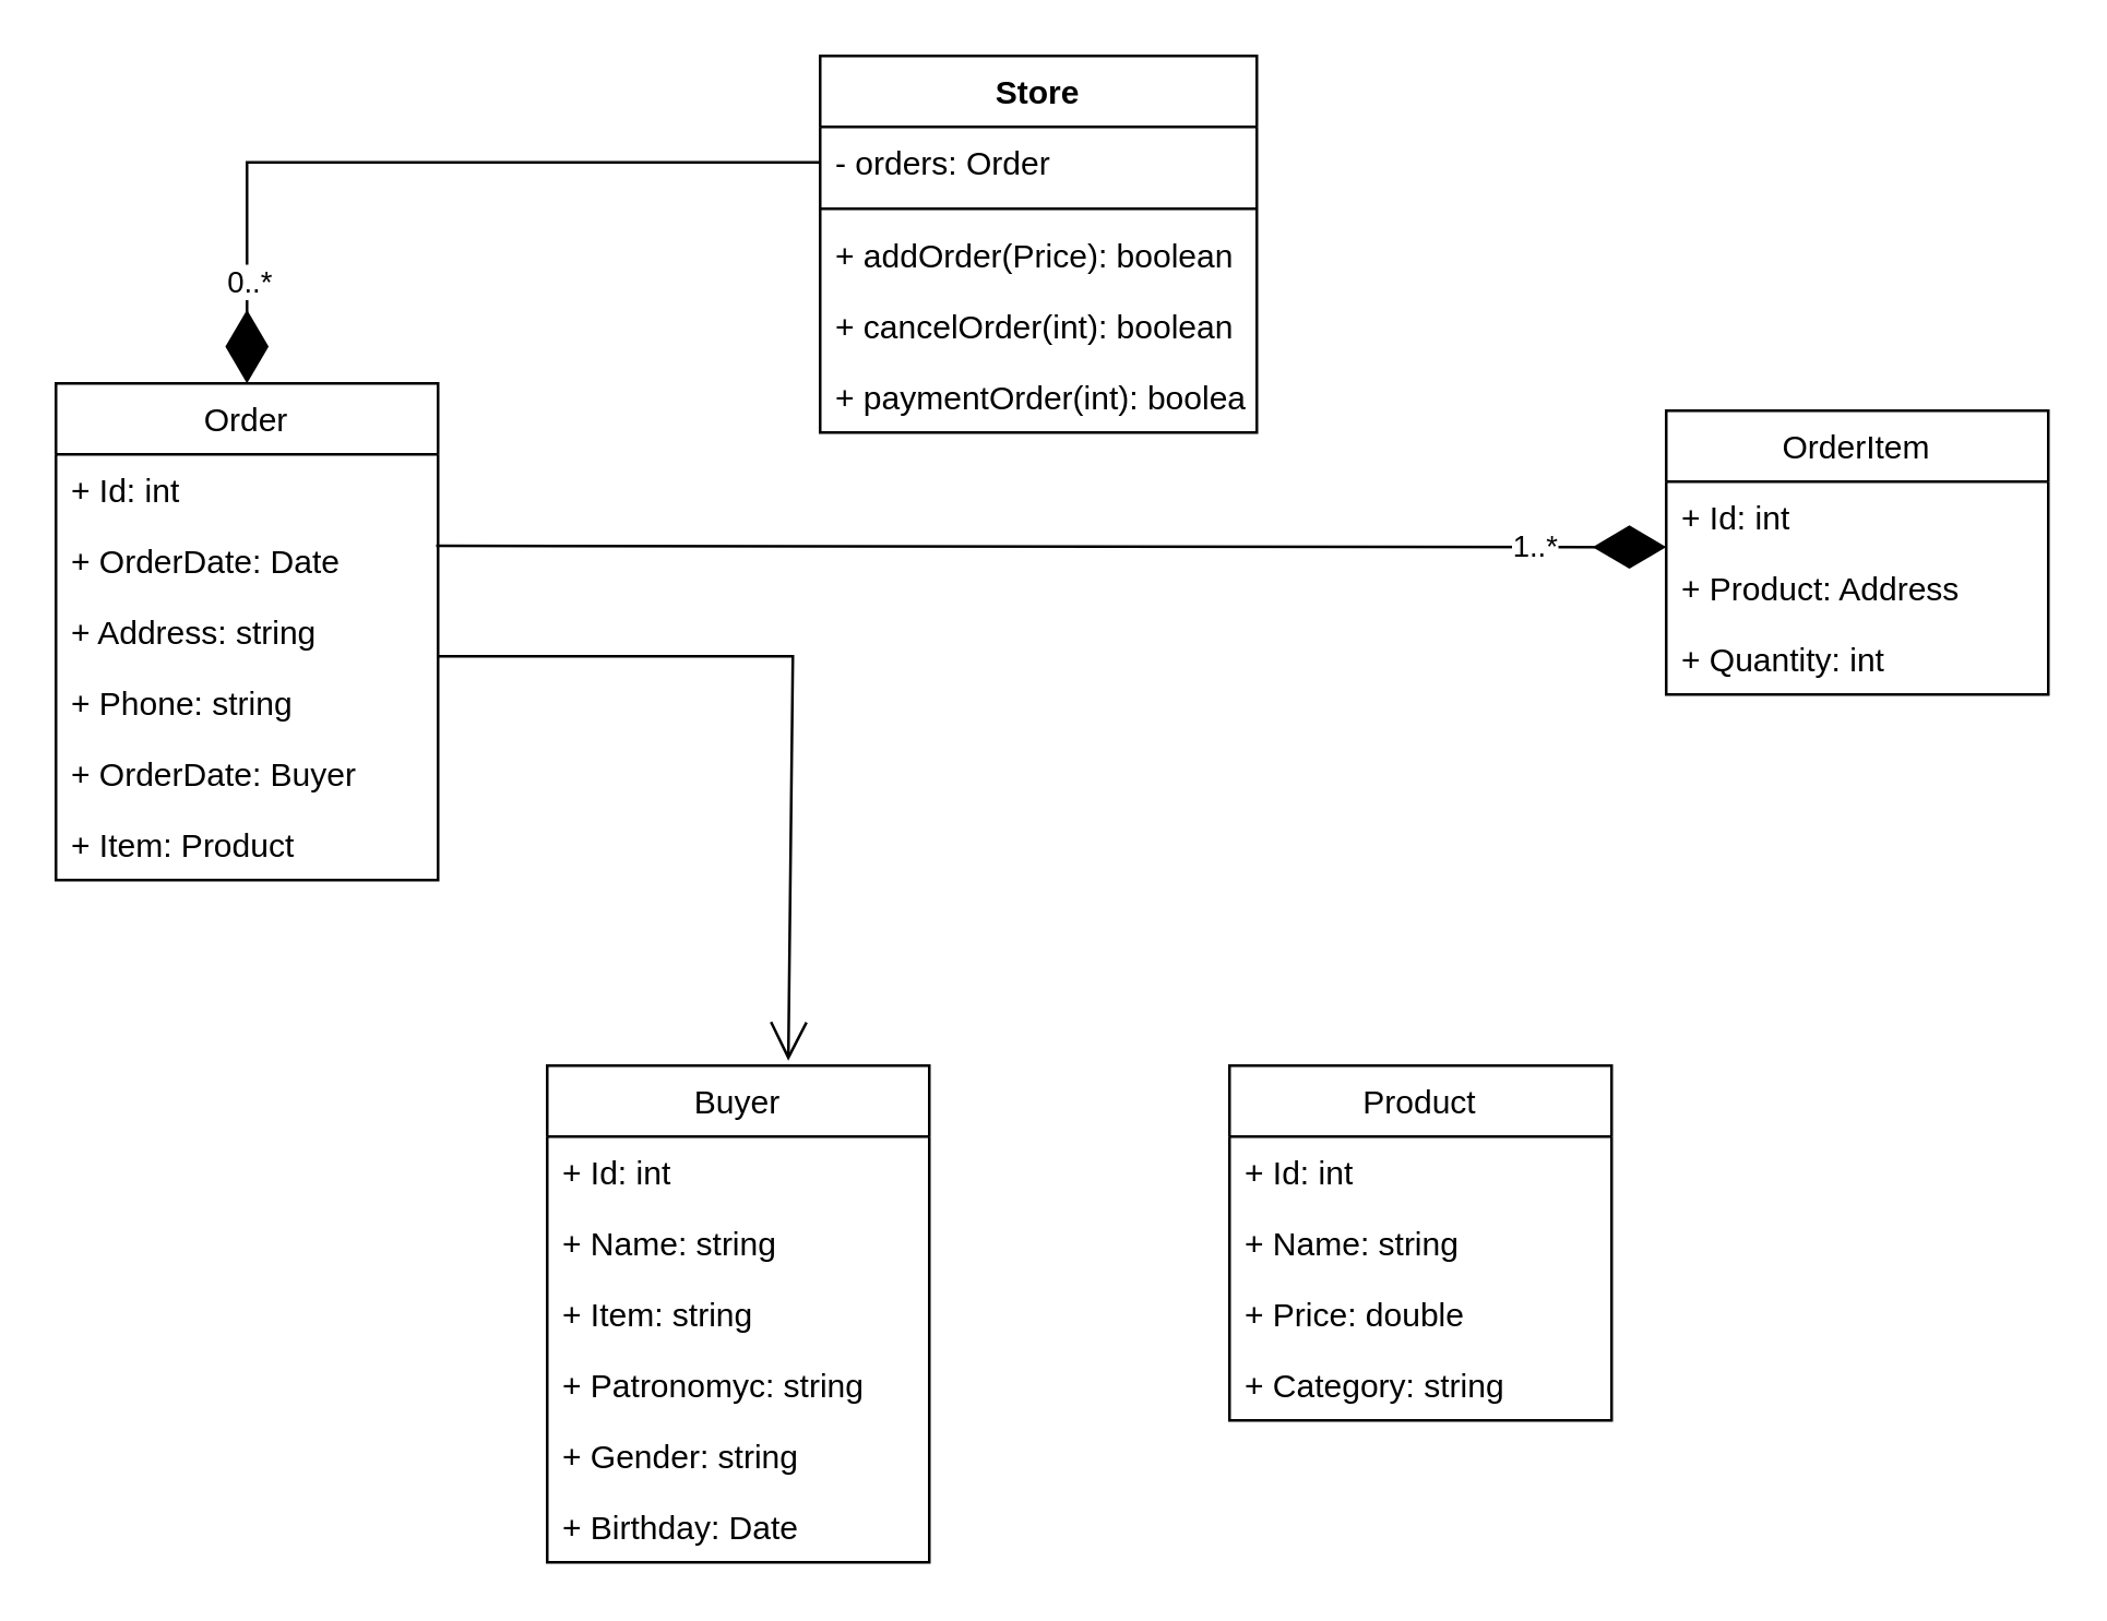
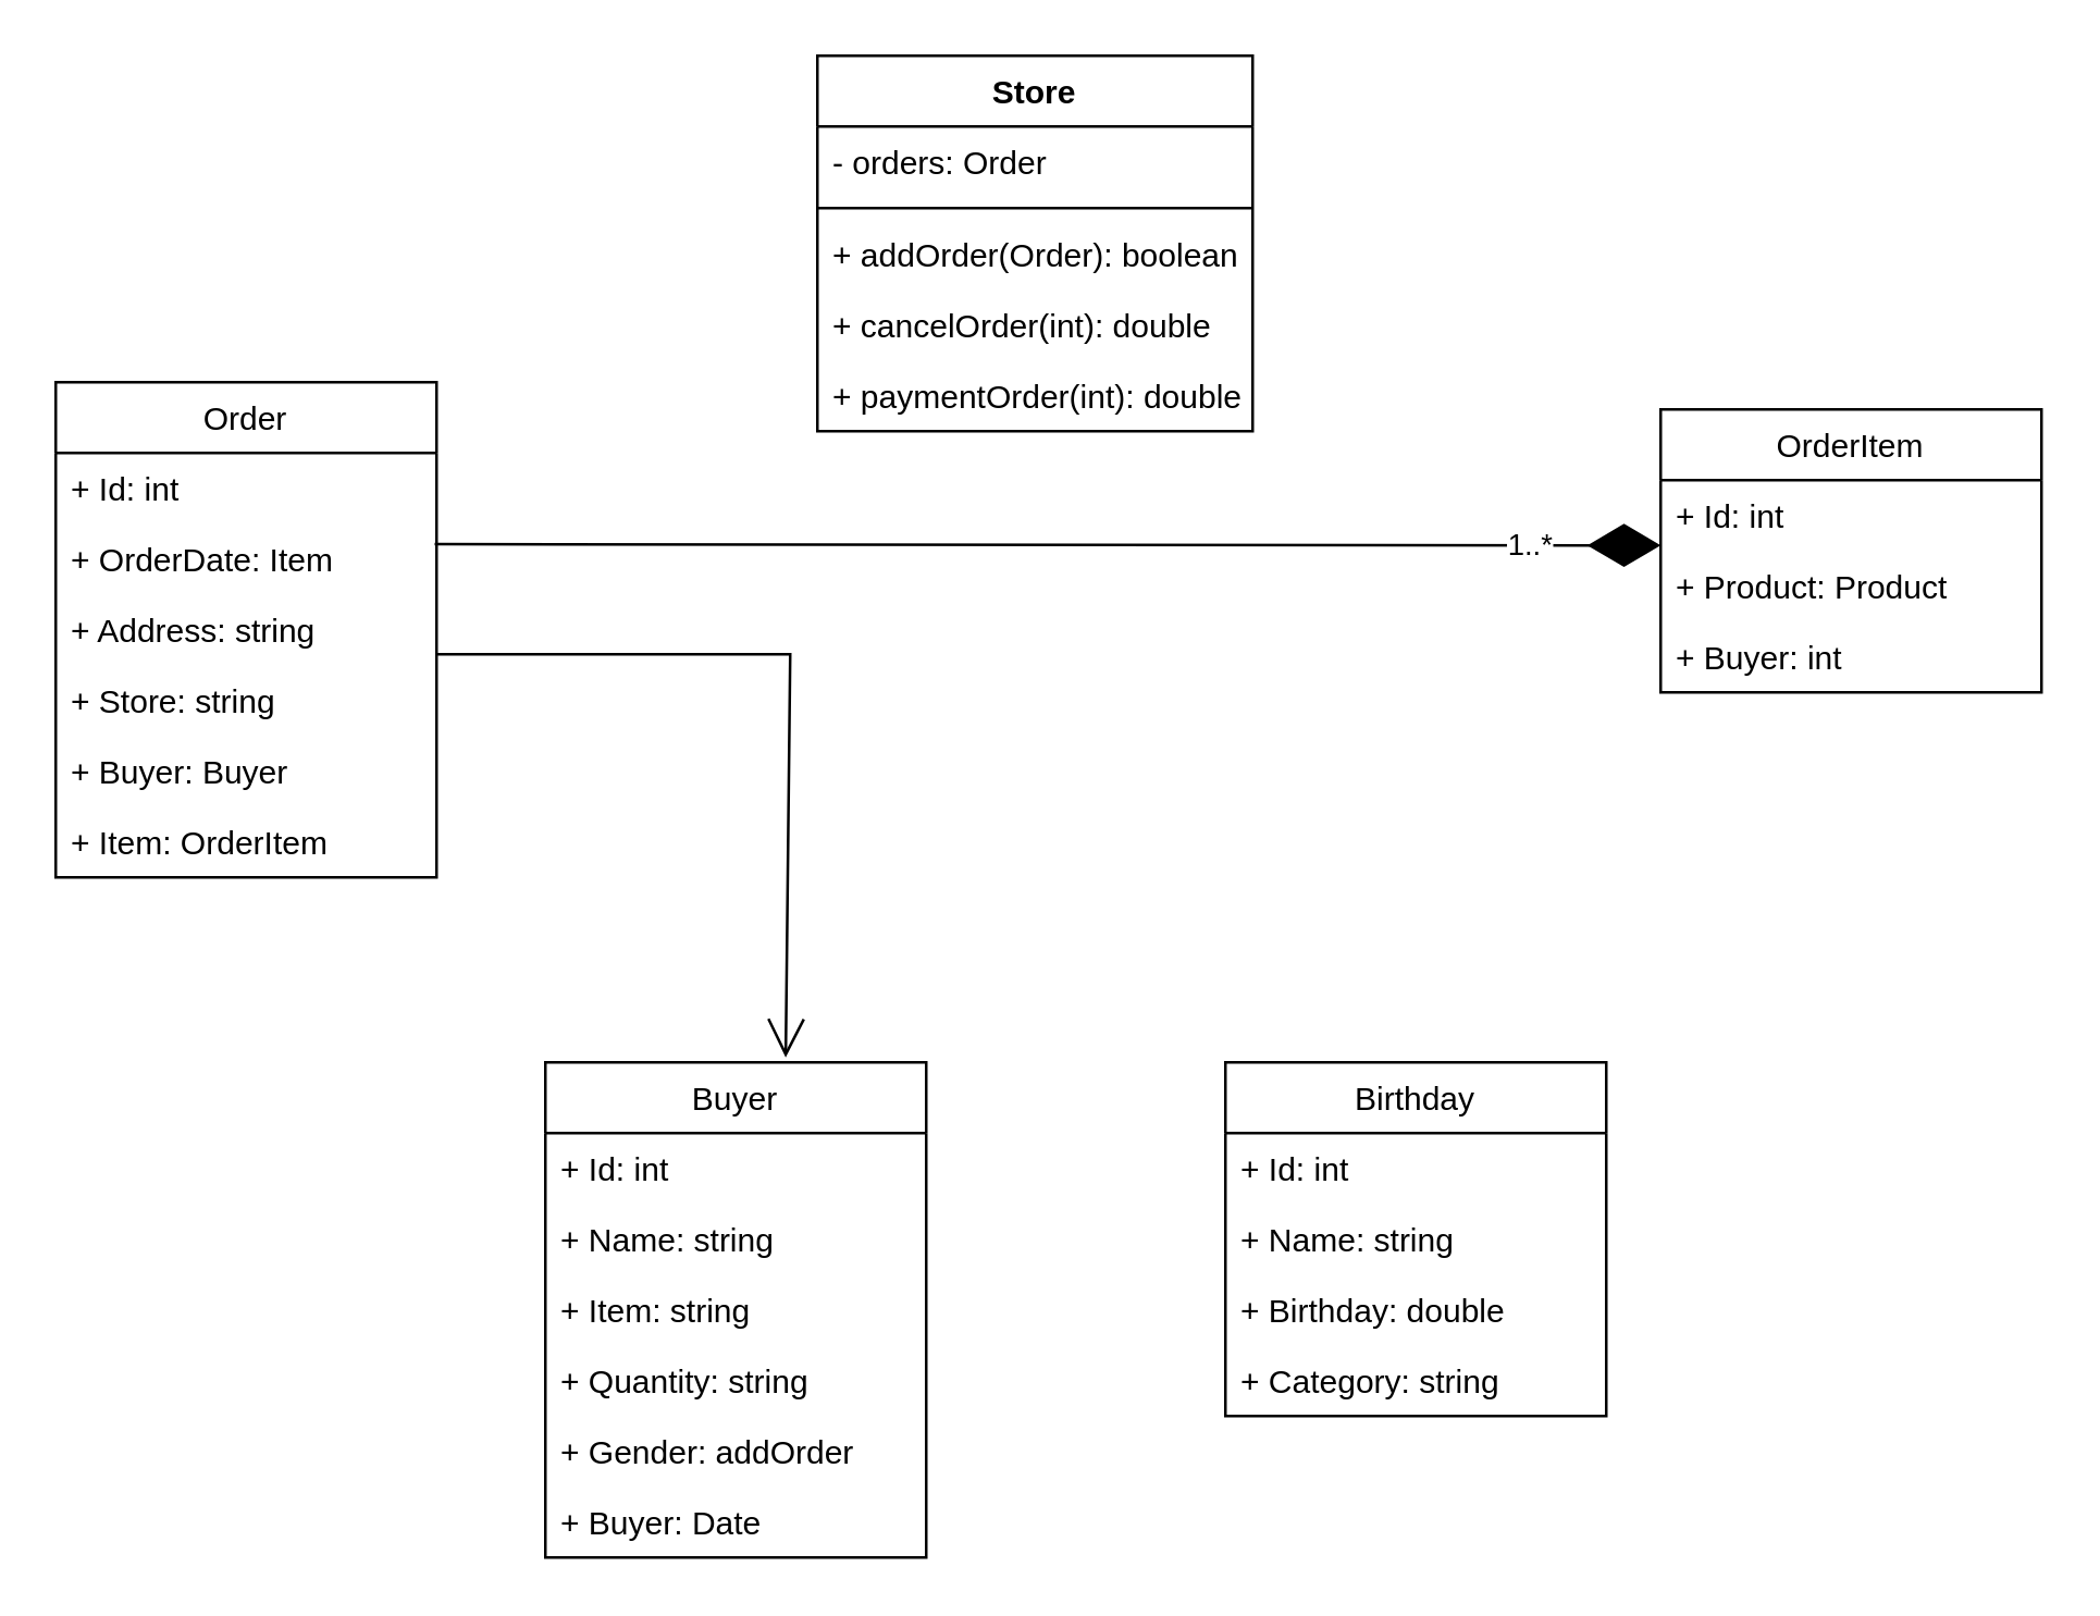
  <mxCell id="0" />
  <mxCell id="1" parent="0" />
  <mxCell id="2" value="Buyer" style="swimlane;fontStyle=0;childLayout=stackLayout;horizontal=1;startSize=26;fillColor=none;horizontalStack=0;resizeParent=1;resizeParentMax=0;resizeLast=0;collapsible=1;marginBottom=0;" vertex="1" parent="1"><mxGeometry x="200" y="390" width="140" height="182" as="geometry" /></mxCell>
  <mxCell id="3" value="+ Id: int" style="text;strokeColor=none;fillColor=none;align=left;verticalAlign=top;spacingLeft=4;spacingRight=4;overflow=hidden;rotatable=0;points=[[0,0.5],[1,0.5]];portConstraint=eastwest;" vertex="1" parent="2"><mxGeometry y="26" width="140" height="26" as="geometry" /></mxCell>
  <mxCell id="4" value="+ Name: string" style="text;strokeColor=none;fillColor=none;align=left;verticalAlign=top;spacingLeft=4;spacingRight=4;overflow=hidden;rotatable=0;points=[[0,0.5],[1,0.5]];portConstraint=eastwest;" vertex="1" parent="2"><mxGeometry y="52" width="140" height="26" as="geometry" /></mxCell>
  <mxCell id="5" value="+ Item: string" style="text;strokeColor=none;fillColor=none;align=left;verticalAlign=top;spacingLeft=4;spacingRight=4;overflow=hidden;rotatable=0;points=[[0,0.5],[1,0.5]];portConstraint=eastwest;" vertex="1" parent="2"><mxGeometry y="78" width="140" height="26" as="geometry" /></mxCell>
- <mxCell id="6" value="+ Patronomyc: string" style="text;strokeColor=none;fillColor=none;align=left;verticalAlign=top;spacingLeft=4;spacingRight=4;overflow=hidden;rotatable=0;points=[[0,0.5],[1,0.5]];portConstraint=eastwest;" vertex="1" parent="2"><mxGeometry y="104" width="140" height="26" as="geometry" /></mxCell>
- <mxCell id="7" value="+ Gender: string" style="text;strokeColor=none;fillColor=none;align=left;verticalAlign=top;spacingLeft=4;spacingRight=4;overflow=hidden;rotatable=0;points=[[0,0.5],[1,0.5]];portConstraint=eastwest;" vertex="1" parent="2"><mxGeometry y="130" width="140" height="26" as="geometry" /></mxCell>
- <mxCell id="8" value="+ Birthday: Date" style="text;strokeColor=none;fillColor=none;align=left;verticalAlign=top;spacingLeft=4;spacingRight=4;overflow=hidden;rotatable=0;points=[[0,0.5],[1,0.5]];portConstraint=eastwest;" vertex="1" parent="2"><mxGeometry y="156" width="140" height="26" as="geometry" /></mxCell>
- <mxCell id="9" value="Product" style="swimlane;fontStyle=0;childLayout=stackLayout;horizontal=1;startSize=26;fillColor=none;horizontalStack=0;resizeParent=1;resizeParentMax=0;resizeLast=0;collapsible=1;marginBottom=0;" vertex="1" parent="1"><mxGeometry x="450" y="390" width="140" height="130" as="geometry" /></mxCell>
+ <mxCell id="6" value="+ Quantity: string" style="text;strokeColor=none;fillColor=none;align=left;verticalAlign=top;spacingLeft=4;spacingRight=4;overflow=hidden;rotatable=0;points=[[0,0.5],[1,0.5]];portConstraint=eastwest;" vertex="1" parent="2"><mxGeometry y="104" width="140" height="26" as="geometry" /></mxCell>
+ <mxCell id="7" value="+ Gender: addOrder" style="text;strokeColor=none;fillColor=none;align=left;verticalAlign=top;spacingLeft=4;spacingRight=4;overflow=hidden;rotatable=0;points=[[0,0.5],[1,0.5]];portConstraint=eastwest;" vertex="1" parent="2"><mxGeometry y="130" width="140" height="26" as="geometry" /></mxCell>
+ <mxCell id="8" value="+ Buyer: Date" style="text;strokeColor=none;fillColor=none;align=left;verticalAlign=top;spacingLeft=4;spacingRight=4;overflow=hidden;rotatable=0;points=[[0,0.5],[1,0.5]];portConstraint=eastwest;" vertex="1" parent="2"><mxGeometry y="156" width="140" height="26" as="geometry" /></mxCell>
+ <mxCell id="9" value="Birthday" style="swimlane;fontStyle=0;childLayout=stackLayout;horizontal=1;startSize=26;fillColor=none;horizontalStack=0;resizeParent=1;resizeParentMax=0;resizeLast=0;collapsible=1;marginBottom=0;" vertex="1" parent="1"><mxGeometry x="450" y="390" width="140" height="130" as="geometry" /></mxCell>
  <mxCell id="10" value="+ Id: int" style="text;strokeColor=none;fillColor=none;align=left;verticalAlign=top;spacingLeft=4;spacingRight=4;overflow=hidden;rotatable=0;points=[[0,0.5],[1,0.5]];portConstraint=eastwest;" vertex="1" parent="9"><mxGeometry y="26" width="140" height="26" as="geometry" /></mxCell>
  <mxCell id="11" value="+ Name: string" style="text;strokeColor=none;fillColor=none;align=left;verticalAlign=top;spacingLeft=4;spacingRight=4;overflow=hidden;rotatable=0;points=[[0,0.5],[1,0.5]];portConstraint=eastwest;" vertex="1" parent="9"><mxGeometry y="52" width="140" height="26" as="geometry" /></mxCell>
- <mxCell id="12" value="+ Price: double" style="text;strokeColor=none;fillColor=none;align=left;verticalAlign=top;spacingLeft=4;spacingRight=4;overflow=hidden;rotatable=0;points=[[0,0.5],[1,0.5]];portConstraint=eastwest;" vertex="1" parent="9"><mxGeometry y="78" width="140" height="26" as="geometry" /></mxCell>
+ <mxCell id="12" value="+ Birthday: double" style="text;strokeColor=none;fillColor=none;align=left;verticalAlign=top;spacingLeft=4;spacingRight=4;overflow=hidden;rotatable=0;points=[[0,0.5],[1,0.5]];portConstraint=eastwest;" vertex="1" parent="9"><mxGeometry y="78" width="140" height="26" as="geometry" /></mxCell>
  <mxCell id="13" value="+ Category: string" style="text;strokeColor=none;fillColor=none;align=left;verticalAlign=top;spacingLeft=4;spacingRight=4;overflow=hidden;rotatable=0;points=[[0,0.5],[1,0.5]];portConstraint=eastwest;" vertex="1" parent="9"><mxGeometry y="104" width="140" height="26" as="geometry" /></mxCell>
  <mxCell id="14" value="OrderItem" style="swimlane;fontStyle=0;childLayout=stackLayout;horizontal=1;startSize=26;fillColor=none;horizontalStack=0;resizeParent=1;resizeParentMax=0;resizeLast=0;collapsible=1;marginBottom=0;" vertex="1" parent="1"><mxGeometry x="610" y="150" width="140" height="104" as="geometry" /></mxCell>
  <mxCell id="15" value="+ Id: int" style="text;strokeColor=none;fillColor=none;align=left;verticalAlign=top;spacingLeft=4;spacingRight=4;overflow=hidden;rotatable=0;points=[[0,0.5],[1,0.5]];portConstraint=eastwest;" vertex="1" parent="14"><mxGeometry y="26" width="140" height="26" as="geometry" /></mxCell>
- <mxCell id="16" value="+ Product: Address" style="text;strokeColor=none;fillColor=none;align=left;verticalAlign=top;spacingLeft=4;spacingRight=4;overflow=hidden;rotatable=0;points=[[0,0.5],[1,0.5]];portConstraint=eastwest;" vertex="1" parent="14"><mxGeometry y="52" width="140" height="26" as="geometry" /></mxCell>
- <mxCell id="17" value="+ Quantity: int" style="text;strokeColor=none;fillColor=none;align=left;verticalAlign=top;spacingLeft=4;spacingRight=4;overflow=hidden;rotatable=0;points=[[0,0.5],[1,0.5]];portConstraint=eastwest;" vertex="1" parent="14"><mxGeometry y="78" width="140" height="26" as="geometry" /></mxCell>
+ <mxCell id="16" value="+ Product: Product" style="text;strokeColor=none;fillColor=none;align=left;verticalAlign=top;spacingLeft=4;spacingRight=4;overflow=hidden;rotatable=0;points=[[0,0.5],[1,0.5]];portConstraint=eastwest;" vertex="1" parent="14"><mxGeometry y="52" width="140" height="26" as="geometry" /></mxCell>
+ <mxCell id="17" value="+ Buyer: int" style="text;strokeColor=none;fillColor=none;align=left;verticalAlign=top;spacingLeft=4;spacingRight=4;overflow=hidden;rotatable=0;points=[[0,0.5],[1,0.5]];portConstraint=eastwest;" vertex="1" parent="14"><mxGeometry y="78" width="140" height="26" as="geometry" /></mxCell>
  <mxCell id="18" value="Order" style="swimlane;fontStyle=0;childLayout=stackLayout;horizontal=1;startSize=26;fillColor=none;horizontalStack=0;resizeParent=1;resizeParentMax=0;resizeLast=0;collapsible=1;marginBottom=0;" vertex="1" parent="1"><mxGeometry x="20" y="140" width="140" height="182" as="geometry" /></mxCell>
  <mxCell id="19" value="+ Id: int" style="text;strokeColor=none;fillColor=none;align=left;verticalAlign=top;spacingLeft=4;spacingRight=4;overflow=hidden;rotatable=0;points=[[0,0.5],[1,0.5]];portConstraint=eastwest;" vertex="1" parent="18"><mxGeometry y="26" width="140" height="26" as="geometry" /></mxCell>
- <mxCell id="20" value="+ OrderDate: Date" style="text;strokeColor=none;fillColor=none;align=left;verticalAlign=top;spacingLeft=4;spacingRight=4;overflow=hidden;rotatable=0;points=[[0,0.5],[1,0.5]];portConstraint=eastwest;" vertex="1" parent="18"><mxGeometry y="52" width="140" height="26" as="geometry" /></mxCell>
+ <mxCell id="20" value="+ OrderDate: Item" style="text;strokeColor=none;fillColor=none;align=left;verticalAlign=top;spacingLeft=4;spacingRight=4;overflow=hidden;rotatable=0;points=[[0,0.5],[1,0.5]];portConstraint=eastwest;" vertex="1" parent="18"><mxGeometry y="52" width="140" height="26" as="geometry" /></mxCell>
  <mxCell id="21" value="+ Address: string" style="text;strokeColor=none;fillColor=none;align=left;verticalAlign=top;spacingLeft=4;spacingRight=4;overflow=hidden;rotatable=0;points=[[0,0.5],[1,0.5]];portConstraint=eastwest;" vertex="1" parent="18"><mxGeometry y="78" width="140" height="26" as="geometry" /></mxCell>
- <mxCell id="22" value="+ Phone: string" style="text;strokeColor=none;fillColor=none;align=left;verticalAlign=top;spacingLeft=4;spacingRight=4;overflow=hidden;rotatable=0;points=[[0,0.5],[1,0.5]];portConstraint=eastwest;" vertex="1" parent="18"><mxGeometry y="104" width="140" height="26" as="geometry" /></mxCell>
- <mxCell id="23" value="+ OrderDate: Buyer" style="text;strokeColor=none;fillColor=none;align=left;verticalAlign=top;spacingLeft=4;spacingRight=4;overflow=hidden;rotatable=0;points=[[0,0.5],[1,0.5]];portConstraint=eastwest;" vertex="1" parent="18"><mxGeometry y="130" width="140" height="26" as="geometry" /></mxCell>
- <mxCell id="24" value="+ Item: Product" style="text;strokeColor=none;fillColor=none;align=left;verticalAlign=top;spacingLeft=4;spacingRight=4;overflow=hidden;rotatable=0;points=[[0,0.5],[1,0.5]];portConstraint=eastwest;" vertex="1" parent="18"><mxGeometry y="156" width="140" height="26" as="geometry" /></mxCell>
+ <mxCell id="22" value="+ Store: string" style="text;strokeColor=none;fillColor=none;align=left;verticalAlign=top;spacingLeft=4;spacingRight=4;overflow=hidden;rotatable=0;points=[[0,0.5],[1,0.5]];portConstraint=eastwest;" vertex="1" parent="18"><mxGeometry y="104" width="140" height="26" as="geometry" /></mxCell>
+ <mxCell id="23" value="+ Buyer: Buyer" style="text;strokeColor=none;fillColor=none;align=left;verticalAlign=top;spacingLeft=4;spacingRight=4;overflow=hidden;rotatable=0;points=[[0,0.5],[1,0.5]];portConstraint=eastwest;" vertex="1" parent="18"><mxGeometry y="130" width="140" height="26" as="geometry" /></mxCell>
+ <mxCell id="24" value="+ Item: OrderItem" style="text;strokeColor=none;fillColor=none;align=left;verticalAlign=top;spacingLeft=4;spacingRight=4;overflow=hidden;rotatable=0;points=[[0,0.5],[1,0.5]];portConstraint=eastwest;" vertex="1" parent="18"><mxGeometry y="156" width="140" height="26" as="geometry" /></mxCell>
  <mxCell id="25" value="" style="endArrow=open;endFill=1;endSize=12;html=1;rounded=0;entryX=0.631;entryY=-0.01;entryDx=0;entryDy=0;entryPerimeter=0;" edge="1" parent="1" target="2"><mxGeometry width="160" relative="1" as="geometry"><mxPoint x="160" y="240" as="sourcePoint" /><mxPoint x="320" y="240" as="targetPoint" /><Array as="points"><mxPoint x="290" y="240" /></Array></mxGeometry></mxCell>
  <mxCell id="26" value="" style="endArrow=diamondThin;endFill=1;endSize=24;html=1;rounded=0;entryX=0;entryY=0.923;entryDx=0;entryDy=0;entryPerimeter=0;exitX=0.995;exitY=0.29;exitDx=0;exitDy=0;exitPerimeter=0;" edge="1" parent="1" source="20" target="15"><mxGeometry width="160" relative="1" as="geometry"><mxPoint x="310" y="201.66" as="sourcePoint" /><mxPoint x="470" y="201.66" as="targetPoint" /></mxGeometry></mxCell>
  <mxCell id="27" value="1..*" style="edgeLabel;html=1;align=center;verticalAlign=middle;resizable=0;points=[];" vertex="1" connectable="0" parent="26"><mxGeometry x="0.786" relative="1" as="geometry"><mxPoint as="offset" /></mxGeometry></mxCell>
  <mxCell id="28" value="Store" style="swimlane;fontStyle=1;align=center;verticalAlign=top;childLayout=stackLayout;horizontal=1;startSize=26;horizontalStack=0;resizeParent=1;resizeParentMax=0;resizeLast=0;collapsible=1;marginBottom=0;" vertex="1" parent="1"><mxGeometry x="300" y="20" width="160" height="138" as="geometry" /></mxCell>
  <mxCell id="29" value="- orders: Order" style="text;strokeColor=none;fillColor=none;align=left;verticalAlign=top;spacingLeft=4;spacingRight=4;overflow=hidden;rotatable=0;points=[[0,0.5],[1,0.5]];portConstraint=eastwest;" vertex="1" parent="28"><mxGeometry y="26" width="160" height="26" as="geometry" /></mxCell>
  <mxCell id="30" value="" style="line;strokeWidth=1;fillColor=none;align=left;verticalAlign=middle;spacingTop=-1;spacingLeft=3;spacingRight=3;rotatable=0;labelPosition=right;points=[];portConstraint=eastwest;strokeColor=inherit;" vertex="1" parent="28"><mxGeometry y="52" width="160" height="8" as="geometry" /></mxCell>
- <mxCell id="31" value="+ addOrder(Price): boolean" style="text;strokeColor=none;fillColor=none;align=left;verticalAlign=top;spacingLeft=4;spacingRight=4;overflow=hidden;rotatable=0;points=[[0,0.5],[1,0.5]];portConstraint=eastwest;" vertex="1" parent="28"><mxGeometry y="60" width="160" height="26" as="geometry" /></mxCell>
- <mxCell id="32" value="+ cancelOrder(int): boolean" style="text;strokeColor=none;fillColor=none;align=left;verticalAlign=top;spacingLeft=4;spacingRight=4;overflow=hidden;rotatable=0;points=[[0,0.5],[1,0.5]];portConstraint=eastwest;" vertex="1" parent="28"><mxGeometry y="86" width="160" height="26" as="geometry" /></mxCell>
- <mxCell id="33" value="+ paymentOrder(int): boolean" style="text;strokeColor=none;fillColor=none;align=left;verticalAlign=top;spacingLeft=4;spacingRight=4;overflow=hidden;rotatable=0;points=[[0,0.5],[1,0.5]];portConstraint=eastwest;" vertex="1" parent="28"><mxGeometry y="112" width="160" height="26" as="geometry" /></mxCell>
- <mxCell id="34" value="" style="endArrow=diamondThin;endFill=1;endSize=24;html=1;rounded=0;entryX=0.5;entryY=0;entryDx=0;entryDy=0;exitX=0;exitY=0.5;exitDx=0;exitDy=0;" edge="1" parent="1" source="29" target="18"><mxGeometry width="160" relative="1" as="geometry"><mxPoint x="120" y="70" as="sourcePoint" /><mxPoint x="280" y="70" as="targetPoint" /><Array as="points"><mxPoint x="90" y="59" /></Array></mxGeometry></mxCell>
- <mxCell id="35" value="0..*" style="edgeLabel;html=1;align=center;verticalAlign=middle;resizable=0;points=[];" vertex="1" connectable="0" parent="34"><mxGeometry x="0.74" relative="1" as="geometry"><mxPoint as="offset" /></mxGeometry></mxCell>
+ <mxCell id="31" value="+ addOrder(Order): boolean" style="text;strokeColor=none;fillColor=none;align=left;verticalAlign=top;spacingLeft=4;spacingRight=4;overflow=hidden;rotatable=0;points=[[0,0.5],[1,0.5]];portConstraint=eastwest;" vertex="1" parent="28"><mxGeometry y="60" width="160" height="26" as="geometry" /></mxCell>
+ <mxCell id="32" value="+ cancelOrder(int): double" style="text;strokeColor=none;fillColor=none;align=left;verticalAlign=top;spacingLeft=4;spacingRight=4;overflow=hidden;rotatable=0;points=[[0,0.5],[1,0.5]];portConstraint=eastwest;" vertex="1" parent="28"><mxGeometry y="86" width="160" height="26" as="geometry" /></mxCell>
+ <mxCell id="33" value="+ paymentOrder(int): double" style="text;strokeColor=none;fillColor=none;align=left;verticalAlign=top;spacingLeft=4;spacingRight=4;overflow=hidden;rotatable=0;points=[[0,0.5],[1,0.5]];portConstraint=eastwest;" vertex="1" parent="28"><mxGeometry y="112" width="160" height="26" as="geometry" /></mxCell>
